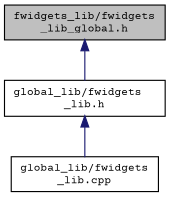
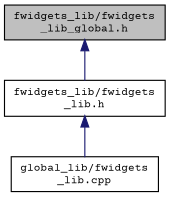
  digraph {
    fontname="Courier Prime"
    node [color=black fillcolor=white fontname="Courier Prime" fontsize=10 shape=record style=filled]
    edge [color=midnightblue dir=back fontname="Courier Prime" fontsize=10 labelfontname=Helvetica labelfontsize=10 style=solid]
    n1 [fillcolor=grey75 fontcolor=black height=0.2 label="fwidgets_lib/fwidgets\l_lib_global.h" width=0.4]
-   n2 [height=0.2 label="global_lib/fwidgets\l_lib.h" width=0.4]
+   n2 [height=0.2 label="fwidgets_lib/fwidgets\l_lib.h" width=0.4]
    n3 [height=0.2 label="global_lib/fwidgets\l_lib.cpp" width=0.4]
    n1 -> n2
    n2 -> n3
  }
